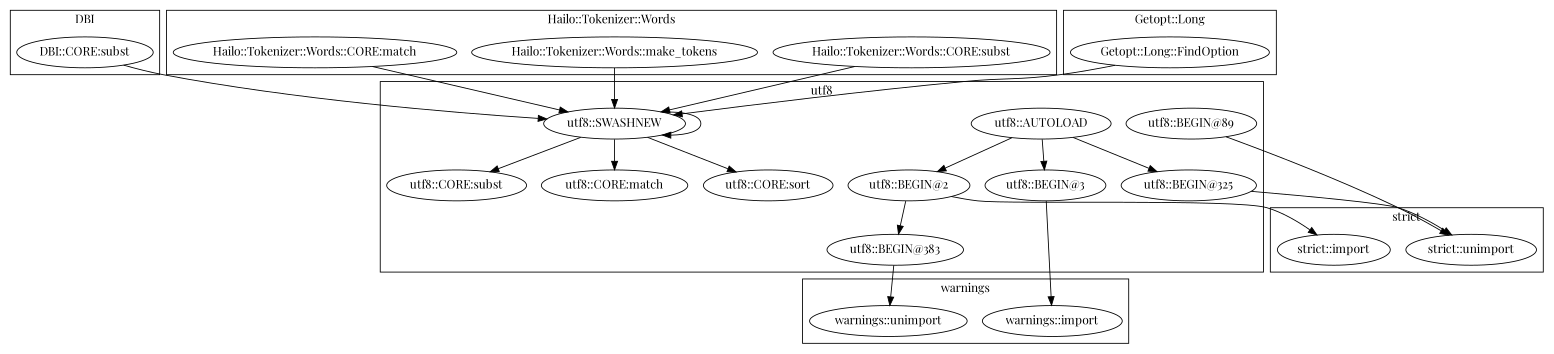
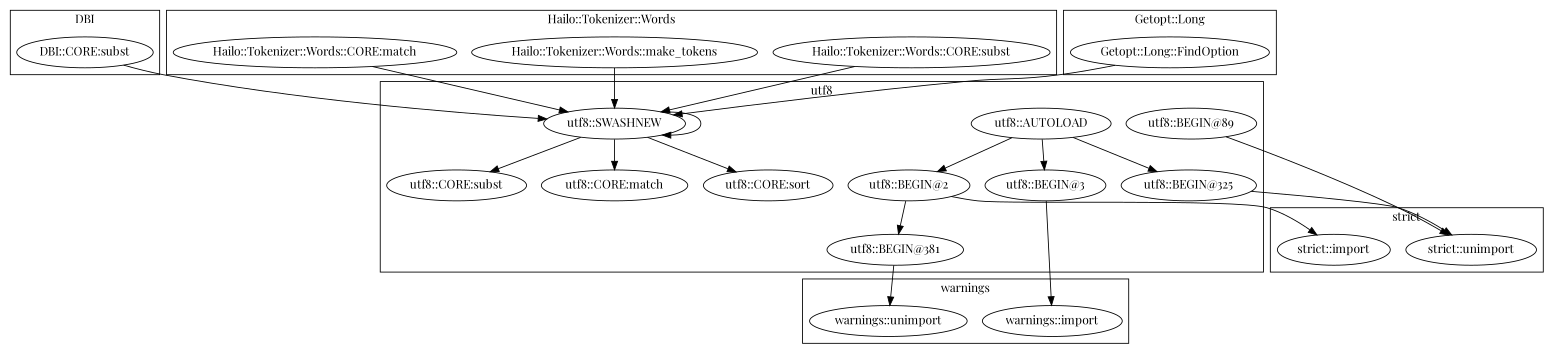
  digraph {
    fontname="Playfair Display"
    node [fontname="Playfair Display"]
    edge [fontname="Playfair Display"]
    "DBI::CORE:subst"
    "Hailo::Tokenizer::Words::make_tokens"
    "Hailo::Tokenizer::Words::CORE:match"
    "Hailo::Tokenizer::Words::CORE:subst"
    "warnings::unimport"
    "warnings::import"
    "strict::import"
    "strict::unimport"
    "utf8::AUTOLOAD"
    "utf8::CORE:match"
    "utf8::CORE:sort"
    "utf8::BEGIN@2"
-   "utf8::BEGIN@383"
+   "utf8::BEGIN@383" [label="utf8::BEGIN@381"]
    "utf8::SWASHNEW"
    "utf8::BEGIN@3"
    "utf8::BEGIN@325"
    "utf8::BEGIN@89"
    "utf8::CORE:subst"
    "Getopt::Long::FindOption"
    subgraph cluster_1 {
      label=DBI
      "DBI::CORE:subst"
    }
    subgraph cluster_2 {
      label="Hailo::Tokenizer::Words"
      "Hailo::Tokenizer::Words::make_tokens"
      "Hailo::Tokenizer::Words::CORE:match"
      "Hailo::Tokenizer::Words::CORE:subst"
    }
    subgraph cluster_3 {
      label=warnings
      "warnings::unimport"
      "warnings::import"
    }
    subgraph cluster_4 {
      label="strict"
      "strict::import"
      "strict::unimport"
    }
    subgraph cluster_5 {
      label=utf8
      "utf8::AUTOLOAD"
      "utf8::CORE:match"
      "utf8::CORE:sort"
      "utf8::BEGIN@2"
      "utf8::BEGIN@383"
      "utf8::SWASHNEW"
      "utf8::BEGIN@3"
      "utf8::BEGIN@325"
      "utf8::BEGIN@89"
      "utf8::CORE:subst"
    }
    subgraph cluster_6 {
      label="Getopt::Long"
      "Getopt::Long::FindOption"
    }
    "DBI::CORE:subst" -> "utf8::SWASHNEW"
    "Hailo::Tokenizer::Words::make_tokens" -> "utf8::SWASHNEW"
    "Hailo::Tokenizer::Words::CORE:match" -> "utf8::SWASHNEW"
    "Hailo::Tokenizer::Words::CORE:subst" -> "utf8::SWASHNEW"
    "utf8::AUTOLOAD" -> "utf8::BEGIN@2"
    "utf8::AUTOLOAD" -> "utf8::BEGIN@3"
    "utf8::AUTOLOAD" -> "utf8::BEGIN@325"
    "utf8::BEGIN@2" -> "strict::import"
    "utf8::BEGIN@2" -> "utf8::BEGIN@383"
    "utf8::BEGIN@383" -> "warnings::unimport"
    "utf8::SWASHNEW" -> "utf8::CORE:match"
    "utf8::SWASHNEW" -> "utf8::CORE:sort"
    "utf8::SWASHNEW" -> "utf8::SWASHNEW"
    "utf8::SWASHNEW" -> "utf8::CORE:subst"
    "utf8::BEGIN@3" -> "warnings::import"
    "utf8::BEGIN@325" -> "strict::unimport"
    "utf8::BEGIN@89" -> "strict::unimport"
    "Getopt::Long::FindOption" -> "utf8::SWASHNEW"
  }
